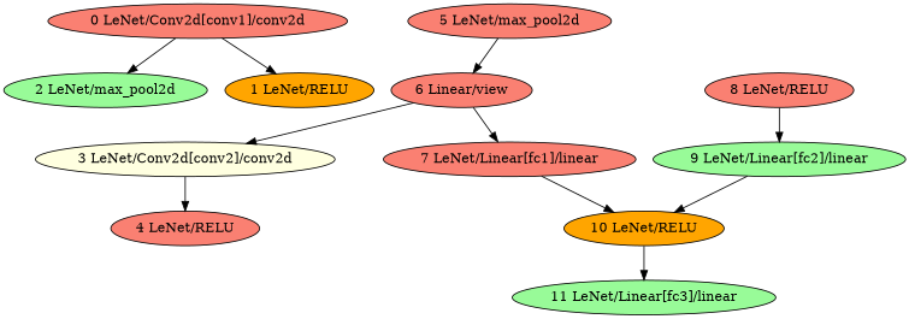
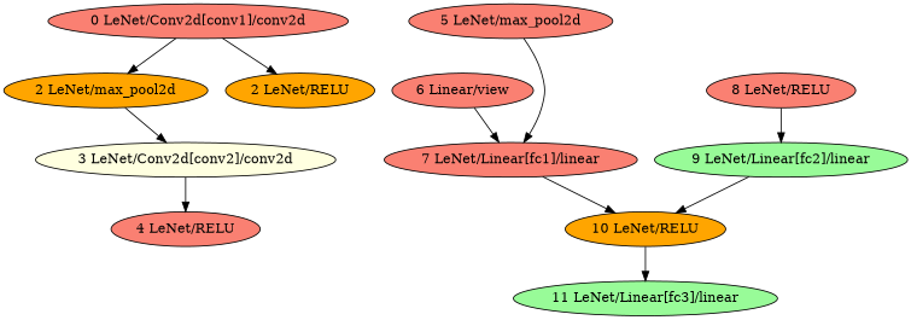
  strict digraph {
    node [fillcolor=salmon scope=LeNet style=filled type=RELU]
    "0 LeNet/Conv2d[conv1]/conv2d" [scope="LeNet/Conv2d[conv1]" type=conv2d]
-   "1 LeNet/RELU" [fillcolor=orange]
-   "2 LeNet/max_pool2d" [fillcolor=palegreen type=max_pool2d]
+   "1 LeNet/RELU" [fillcolor=orange label="2 LeNet/RELU"]
+   "2 LeNet/max_pool2d" [fillcolor=orange type=max_pool2d]
    "3 LeNet/Conv2d[conv2]/conv2d" [fillcolor=lightyellow scope="LeNet/Conv2d[conv2]" type=conv2d]
    "4 LeNet/RELU"
    "5 LeNet/max_pool2d" [type=max_pool2d]
    n7 [label="6 Linear/view" type=view]
    "7 LeNet/Linear[fc1]/linear" [scope="LeNet/Linear[fc1]" type=linear]
    "10 LeNet/RELU" [fillcolor=orange]
    "9 LeNet/Linear[fc2]/linear" [fillcolor=palegreen scope="LeNet/Linear[fc2]" type=linear]
    "8 LeNet/RELU"
    "11 LeNet/Linear[fc3]/linear" [fillcolor=palegreen scope="LeNet/Linear[fc3]" type=linear]
    "0 LeNet/Conv2d[conv1]/conv2d" -> "1 LeNet/RELU"
    "0 LeNet/Conv2d[conv1]/conv2d" -> "2 LeNet/max_pool2d"
-   n7 -> "3 LeNet/Conv2d[conv2]/conv2d"
+   "2 LeNet/max_pool2d" -> "3 LeNet/Conv2d[conv2]/conv2d"
    "3 LeNet/Conv2d[conv2]/conv2d" -> "4 LeNet/RELU"
-   "5 LeNet/max_pool2d" -> n7
+   "5 LeNet/max_pool2d" -> "7 LeNet/Linear[fc1]/linear"
    n7 -> "7 LeNet/Linear[fc1]/linear"
    "7 LeNet/Linear[fc1]/linear" -> "10 LeNet/RELU"
    "10 LeNet/RELU" -> "11 LeNet/Linear[fc3]/linear"
    "9 LeNet/Linear[fc2]/linear" -> "10 LeNet/RELU"
    "8 LeNet/RELU" -> "9 LeNet/Linear[fc2]/linear"
  }
